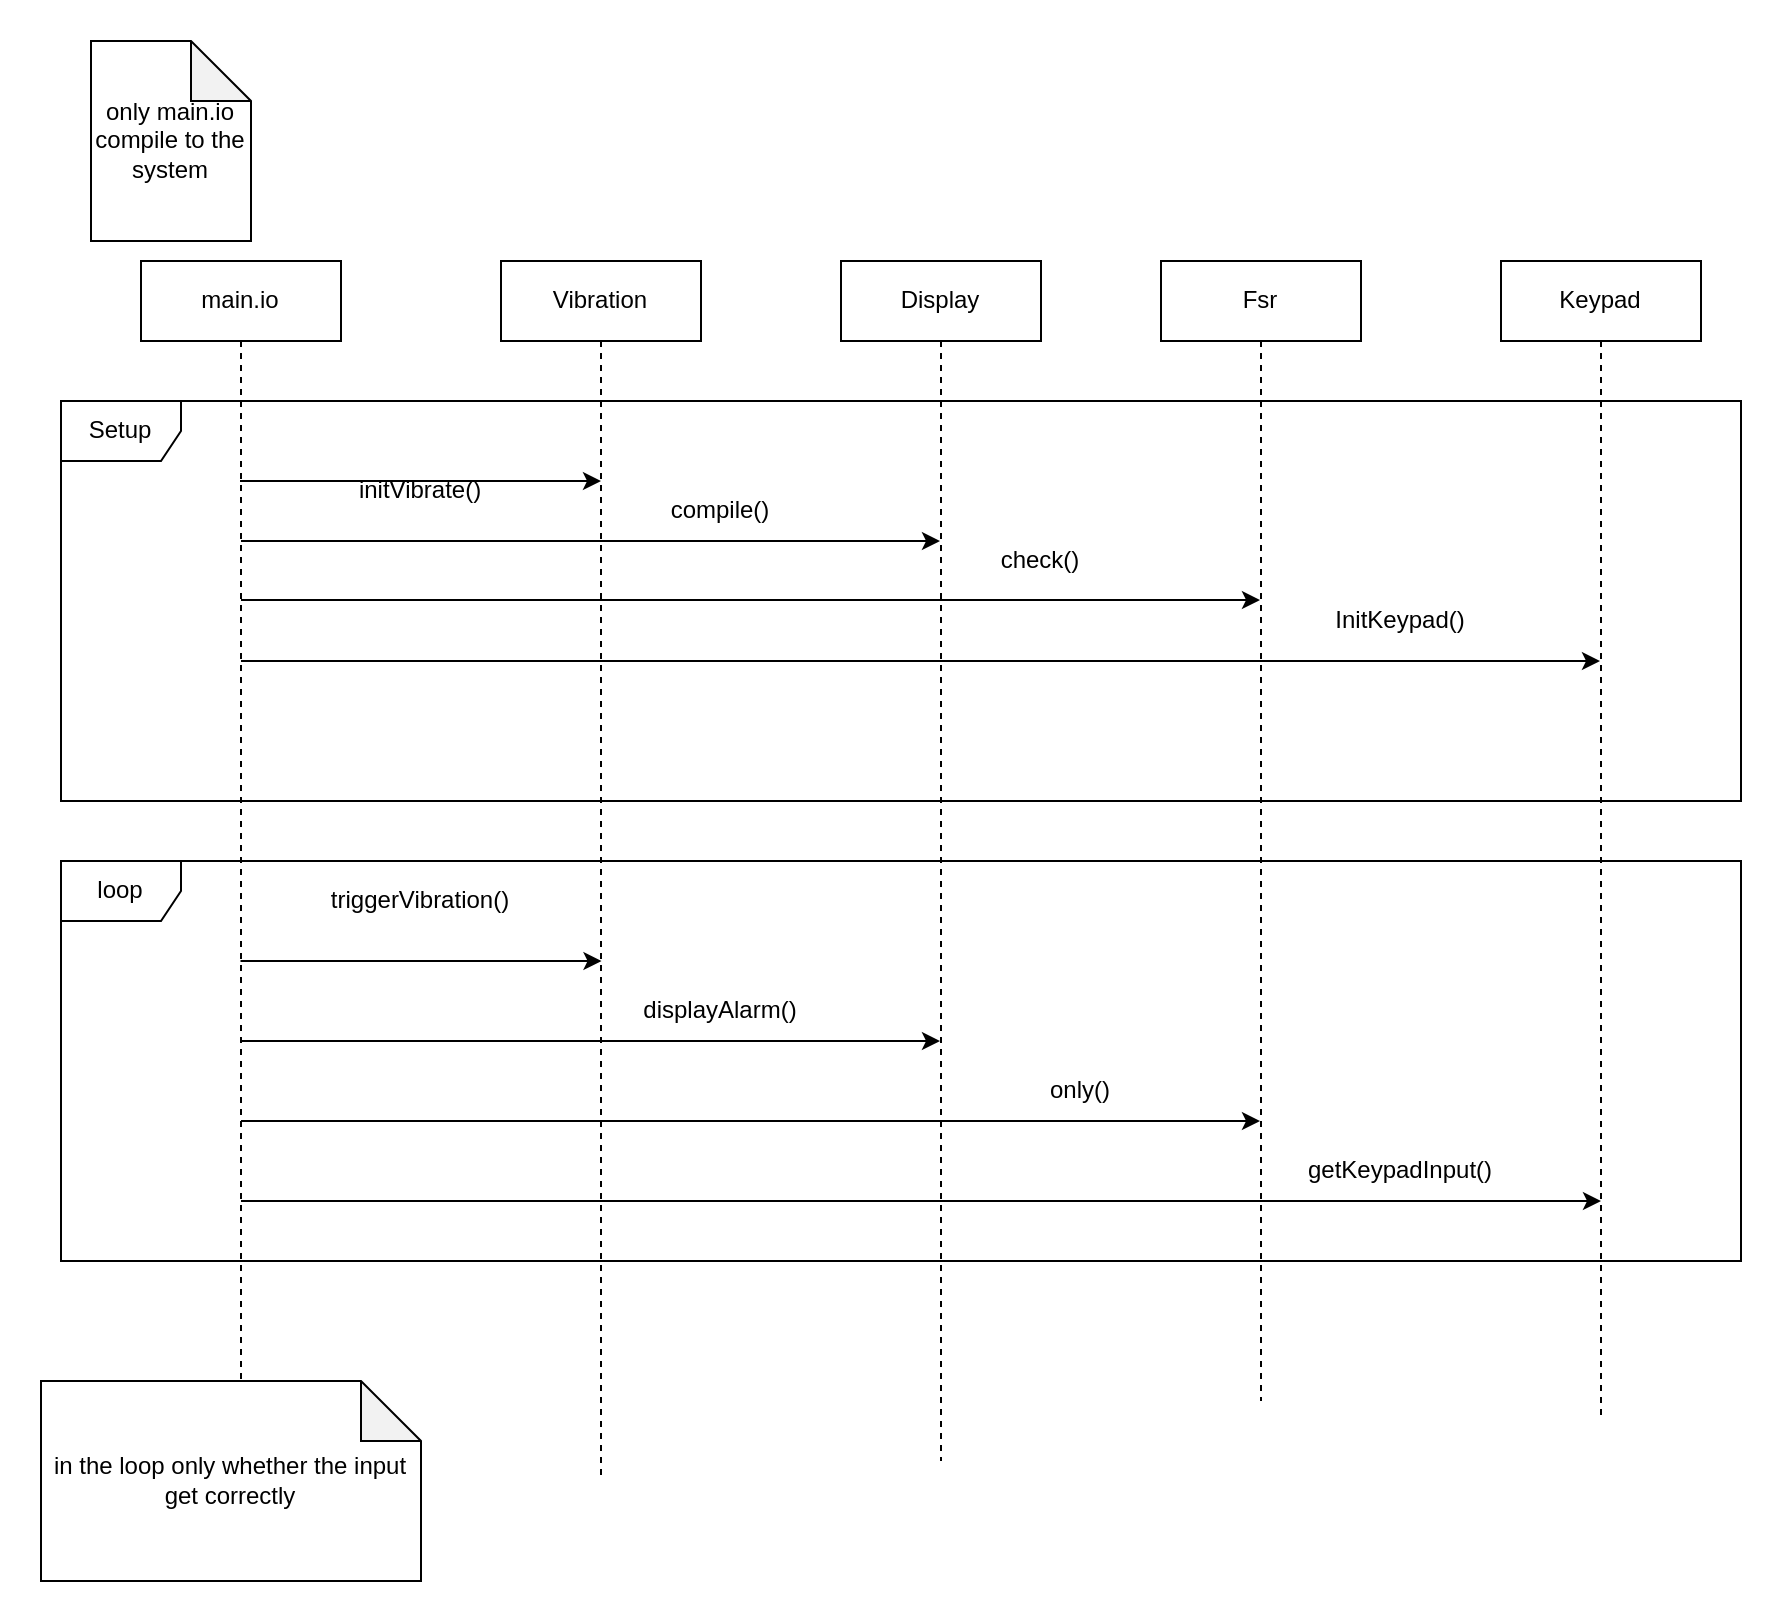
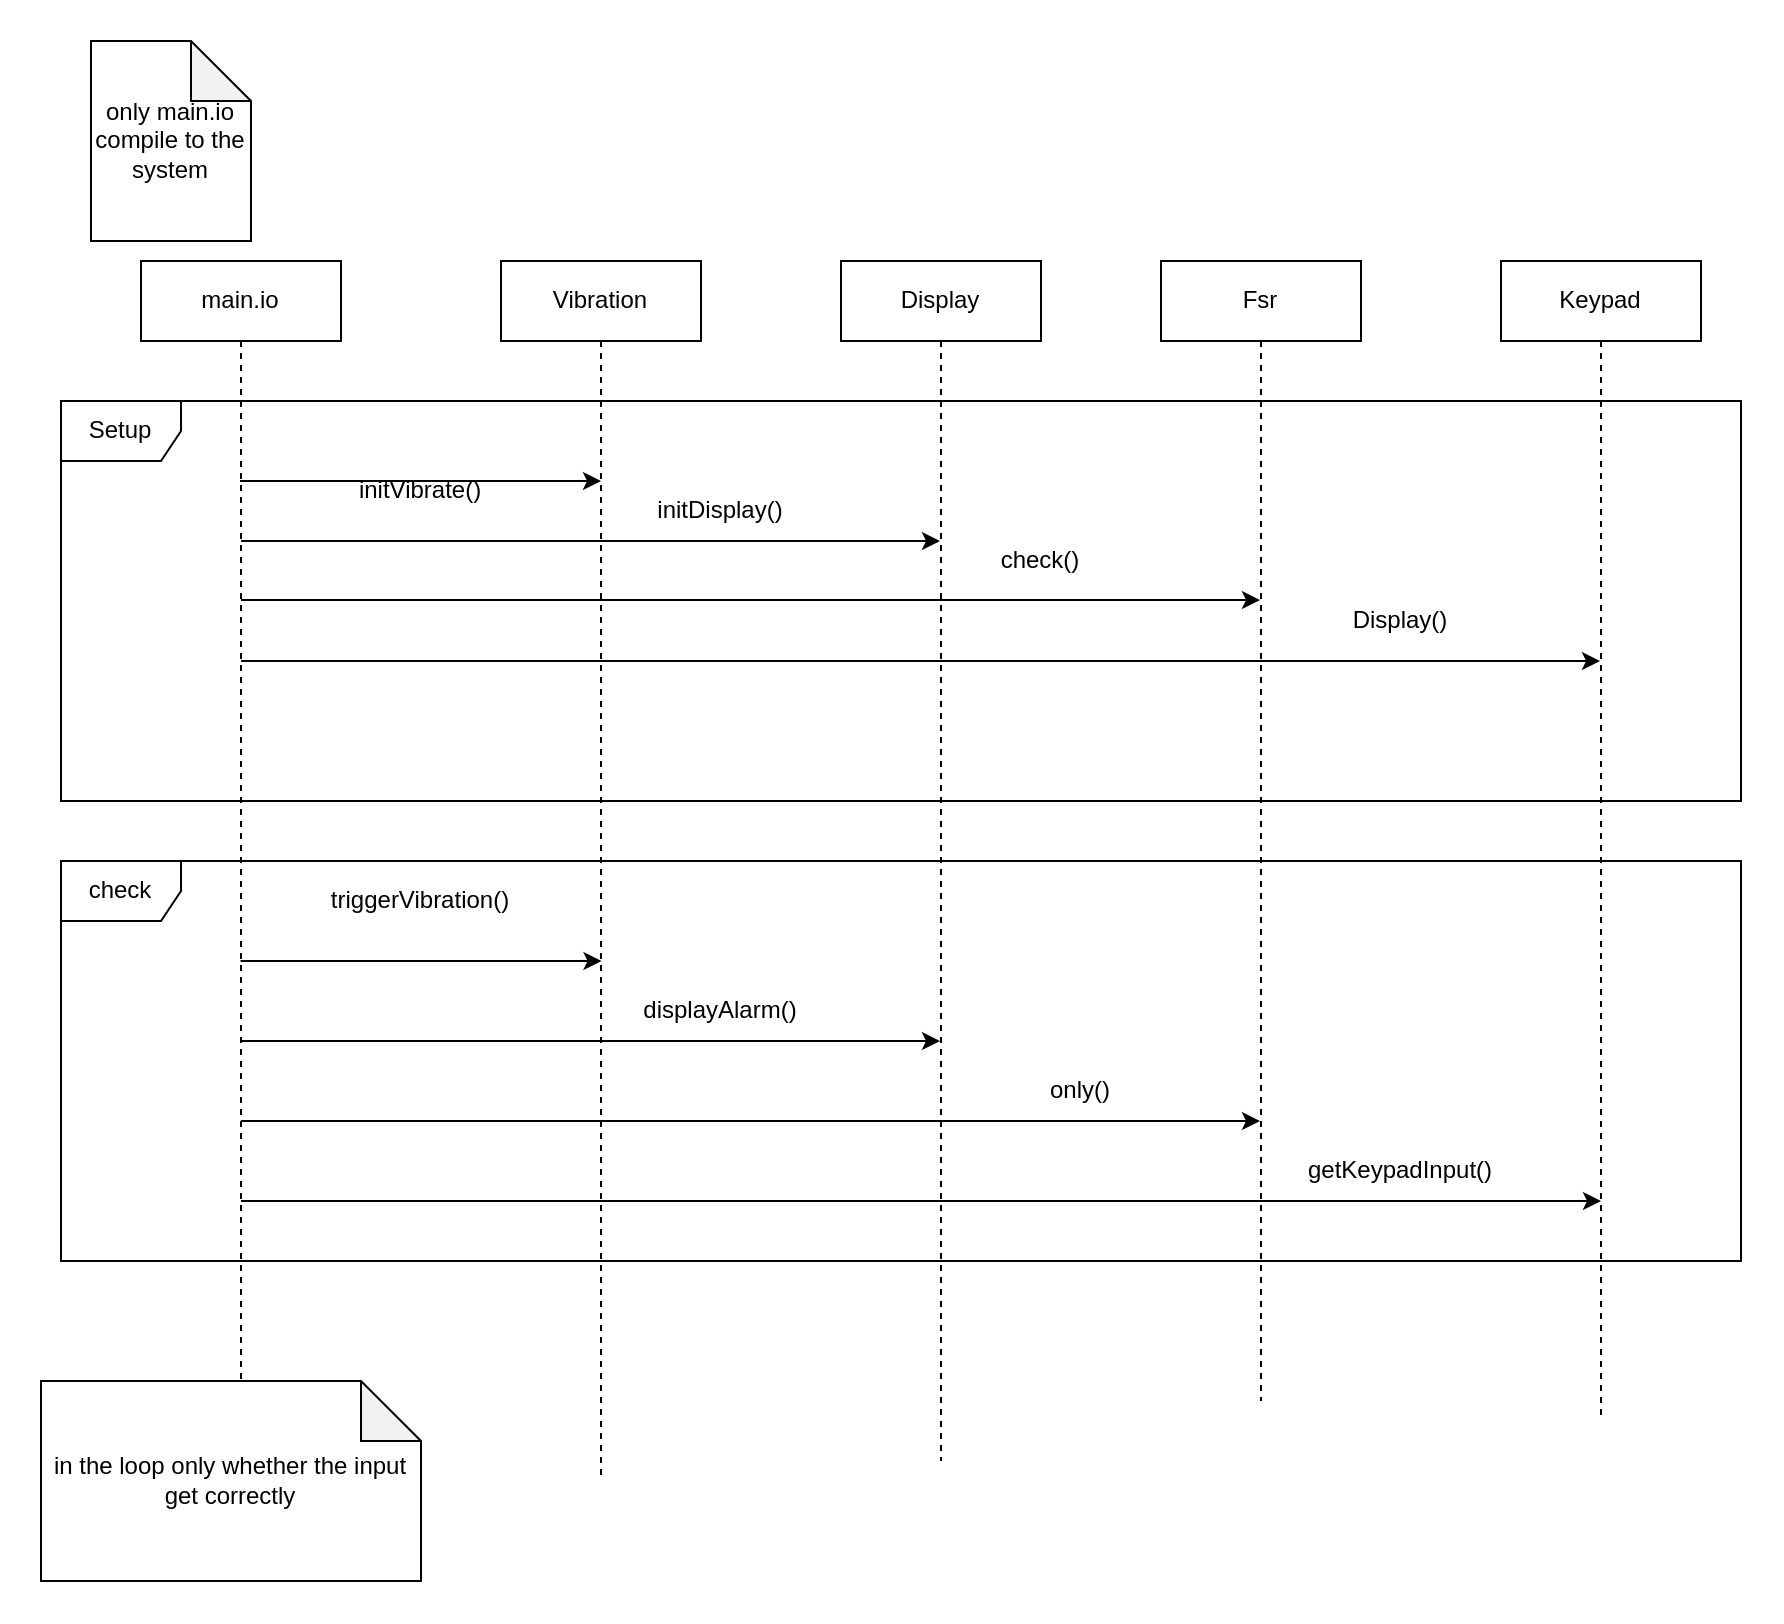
  <mxCell id="0" />
  <mxCell id="1" parent="0" />
  <mxCell id="2" value="main.io" style="shape=umlLifeline;perimeter=lifelinePerimeter;whiteSpace=wrap;html=1;container=1;dropTarget=0;collapsible=0;recursiveResize=0;outlineConnect=0;portConstraint=eastwest;newEdgeStyle={&quot;curved&quot;:0,&quot;rounded&quot;:0};" vertex="1" parent="1"><mxGeometry x="70" y="130" width="100" height="610" as="geometry" /></mxCell>
  <mxCell id="3" value="Vibration" style="shape=umlLifeline;perimeter=lifelinePerimeter;whiteSpace=wrap;html=1;container=1;dropTarget=0;collapsible=0;recursiveResize=0;outlineConnect=0;portConstraint=eastwest;newEdgeStyle={&quot;curved&quot;:0,&quot;rounded&quot;:0};" vertex="1" parent="1"><mxGeometry x="250" y="130" width="100" height="610" as="geometry" /></mxCell>
  <mxCell id="4" value="Display" style="shape=umlLifeline;perimeter=lifelinePerimeter;whiteSpace=wrap;html=1;container=1;dropTarget=0;collapsible=0;recursiveResize=0;outlineConnect=0;portConstraint=eastwest;newEdgeStyle={&quot;curved&quot;:0,&quot;rounded&quot;:0};" vertex="1" parent="1"><mxGeometry x="420" y="130" width="100" height="600" as="geometry" /></mxCell>
  <mxCell id="5" value="Fsr" style="shape=umlLifeline;perimeter=lifelinePerimeter;whiteSpace=wrap;html=1;container=1;dropTarget=0;collapsible=0;recursiveResize=0;outlineConnect=0;portConstraint=eastwest;newEdgeStyle={&quot;curved&quot;:0,&quot;rounded&quot;:0};" vertex="1" parent="1"><mxGeometry x="580" y="130" width="100" height="570" as="geometry" /></mxCell>
  <mxCell id="6" value="Keypad" style="shape=umlLifeline;perimeter=lifelinePerimeter;whiteSpace=wrap;html=1;container=1;dropTarget=0;collapsible=0;recursiveResize=0;outlineConnect=0;portConstraint=eastwest;newEdgeStyle={&quot;curved&quot;:0,&quot;rounded&quot;:0};" vertex="1" parent="1"><mxGeometry x="750" y="130" width="100" height="580" as="geometry" /></mxCell>
  <mxCell id="7" value="Setup" style="shape=umlFrame;whiteSpace=wrap;html=1;pointerEvents=0;" vertex="1" parent="1"><mxGeometry x="30" y="200" width="840" height="200" as="geometry" /></mxCell>
  <mxCell id="8" value="" style="endArrow=classic;html=1;rounded=0;" edge="1" parent="1"><mxGeometry width="50" height="50" relative="1" as="geometry"><mxPoint x="119.5" y="240" as="sourcePoint" /><mxPoint x="300" y="240" as="targetPoint" /></mxGeometry></mxCell>
  <mxCell id="9" value="" style="endArrow=classic;html=1;rounded=0;" edge="1" parent="1" target="4"><mxGeometry width="50" height="50" relative="1" as="geometry"><mxPoint x="120" y="270" as="sourcePoint" /><mxPoint x="300.5" y="270" as="targetPoint" /></mxGeometry></mxCell>
  <mxCell id="10" value="" style="endArrow=classic;html=1;rounded=0;" edge="1" parent="1" target="5"><mxGeometry width="50" height="50" relative="1" as="geometry"><mxPoint x="120" y="299.5" as="sourcePoint" /><mxPoint x="470" y="299.5" as="targetPoint" /></mxGeometry></mxCell>
  <mxCell id="11" value="" style="endArrow=classic;html=1;rounded=0;" edge="1" parent="1" target="6"><mxGeometry width="50" height="50" relative="1" as="geometry"><mxPoint x="120" y="330" as="sourcePoint" /><mxPoint x="630" y="330.5" as="targetPoint" /></mxGeometry></mxCell>
  <mxCell id="12" value="initVibrate()" style="text;html=1;align=center;verticalAlign=middle;whiteSpace=wrap;rounded=0;" vertex="1" parent="1"><mxGeometry x="180" y="230" width="60" height="30" as="geometry" /></mxCell>
- <mxCell id="13" value="compile()" style="text;html=1;align=center;verticalAlign=middle;whiteSpace=wrap;rounded=0;" vertex="1" parent="1"><mxGeometry x="330" y="240" width="60" height="30" as="geometry" /></mxCell>
+ <mxCell id="13" value="initDisplay()" style="text;html=1;align=center;verticalAlign=middle;whiteSpace=wrap;rounded=0;" vertex="1" parent="1"><mxGeometry x="330" y="240" width="60" height="30" as="geometry" /></mxCell>
  <mxCell id="14" value="check()" style="text;html=1;align=center;verticalAlign=middle;whiteSpace=wrap;rounded=0;" vertex="1" parent="1"><mxGeometry x="490" y="265" width="60" height="30" as="geometry" /></mxCell>
- <mxCell id="15" value="InitKeypad()" style="text;html=1;align=center;verticalAlign=middle;whiteSpace=wrap;rounded=0;" vertex="1" parent="1"><mxGeometry x="670" y="295" width="60" height="30" as="geometry" /></mxCell>
- <mxCell id="16" value="loop" style="shape=umlFrame;whiteSpace=wrap;html=1;pointerEvents=0;" vertex="1" parent="1"><mxGeometry x="30" y="430" width="840" height="200" as="geometry" /></mxCell>
+ <mxCell id="15" value="Display()" style="text;html=1;align=center;verticalAlign=middle;whiteSpace=wrap;rounded=0;" vertex="1" parent="1"><mxGeometry x="670" y="295" width="60" height="30" as="geometry" /></mxCell>
+ <mxCell id="16" value="check" style="shape=umlFrame;whiteSpace=wrap;html=1;pointerEvents=0;" vertex="1" parent="1"><mxGeometry x="30" y="430" width="840" height="200" as="geometry" /></mxCell>
  <mxCell id="17" value="only main.io compile to the system" style="shape=note;whiteSpace=wrap;html=1;backgroundOutline=1;darkOpacity=0.05;" vertex="1" parent="1"><mxGeometry x="45" y="20" width="80" height="100" as="geometry" /></mxCell>
  <mxCell id="18" value="" style="endArrow=classic;html=1;rounded=0;" edge="1" parent="1"><mxGeometry width="50" height="50" relative="1" as="geometry"><mxPoint x="119.75" y="480" as="sourcePoint" /><mxPoint x="300.25" y="480" as="targetPoint" /></mxGeometry></mxCell>
  <mxCell id="19" value="triggerVibration()" style="text;html=1;align=center;verticalAlign=middle;whiteSpace=wrap;rounded=0;" vertex="1" parent="1"><mxGeometry x="180.25" y="435" width="60" height="30" as="geometry" /></mxCell>
  <mxCell id="20" value="" style="endArrow=classic;html=1;rounded=0;" edge="1" parent="1" target="4"><mxGeometry width="50" height="50" relative="1" as="geometry"><mxPoint x="119.75" y="520" as="sourcePoint" /><mxPoint x="300.25" y="520" as="targetPoint" /></mxGeometry></mxCell>
  <mxCell id="21" value="displayAlarm()" style="text;html=1;align=center;verticalAlign=middle;whiteSpace=wrap;rounded=0;" vertex="1" parent="1"><mxGeometry x="330" y="490" width="60" height="30" as="geometry" /></mxCell>
  <mxCell id="22" value="" style="endArrow=classic;html=1;rounded=0;" edge="1" parent="1" target="5"><mxGeometry width="50" height="50" relative="1" as="geometry"><mxPoint x="120" y="560" as="sourcePoint" /><mxPoint x="470.25" y="560" as="targetPoint" /></mxGeometry></mxCell>
  <mxCell id="23" value="only()" style="text;html=1;align=center;verticalAlign=middle;whiteSpace=wrap;rounded=0;" vertex="1" parent="1"><mxGeometry x="510" y="530" width="60" height="30" as="geometry" /></mxCell>
  <mxCell id="24" value="" style="endArrow=classic;html=1;rounded=0;" edge="1" parent="1"><mxGeometry width="50" height="50" relative="1" as="geometry"><mxPoint x="120" y="600" as="sourcePoint" /><mxPoint x="800" y="600" as="targetPoint" /></mxGeometry></mxCell>
  <mxCell id="25" value="getKeypadInput()" style="text;html=1;align=center;verticalAlign=middle;whiteSpace=wrap;rounded=0;" vertex="1" parent="1"><mxGeometry x="670" y="570" width="60" height="30" as="geometry" /></mxCell>
  <mxCell id="26" value="in the loop only whether the input get correctly" style="shape=note;whiteSpace=wrap;html=1;backgroundOutline=1;darkOpacity=0.05;" vertex="1" parent="1"><mxGeometry x="20" y="690" width="190" height="100" as="geometry" /></mxCell>
